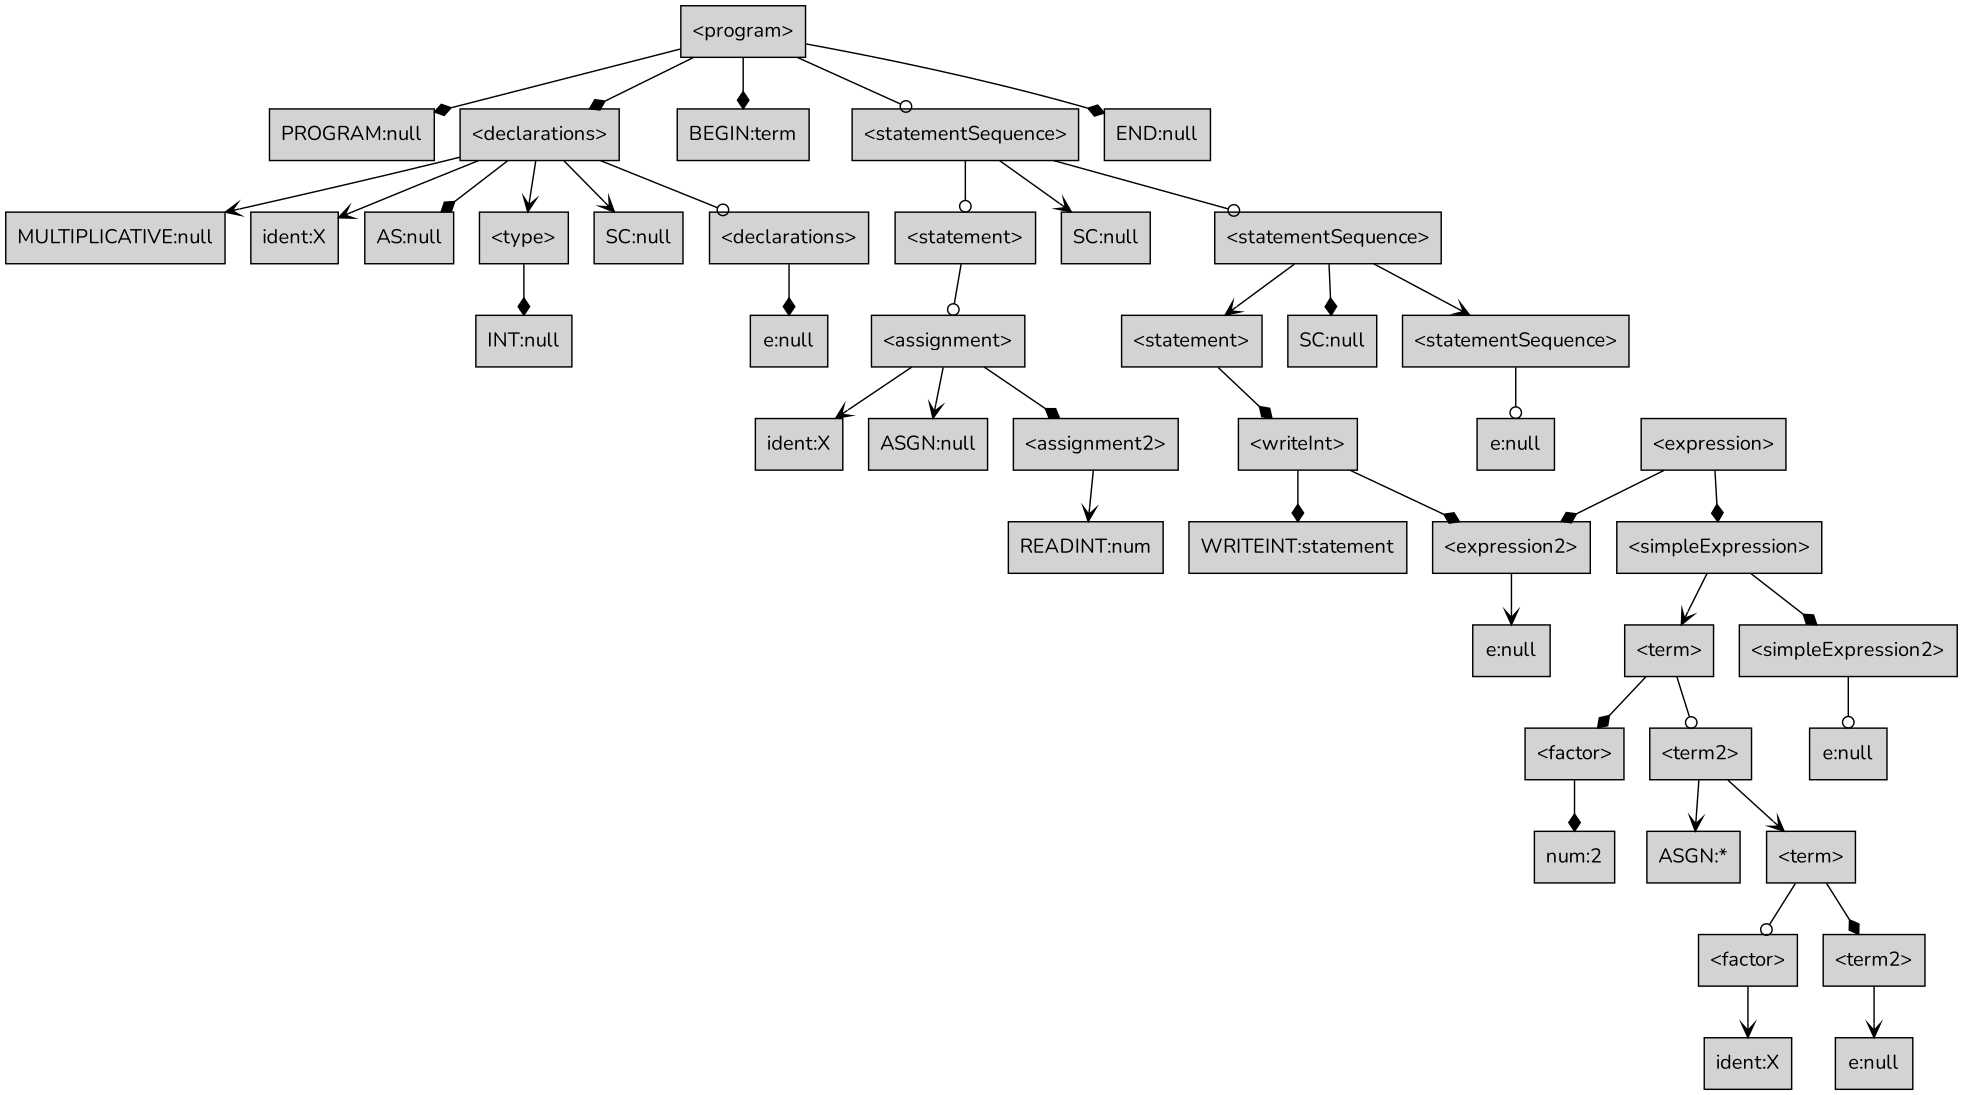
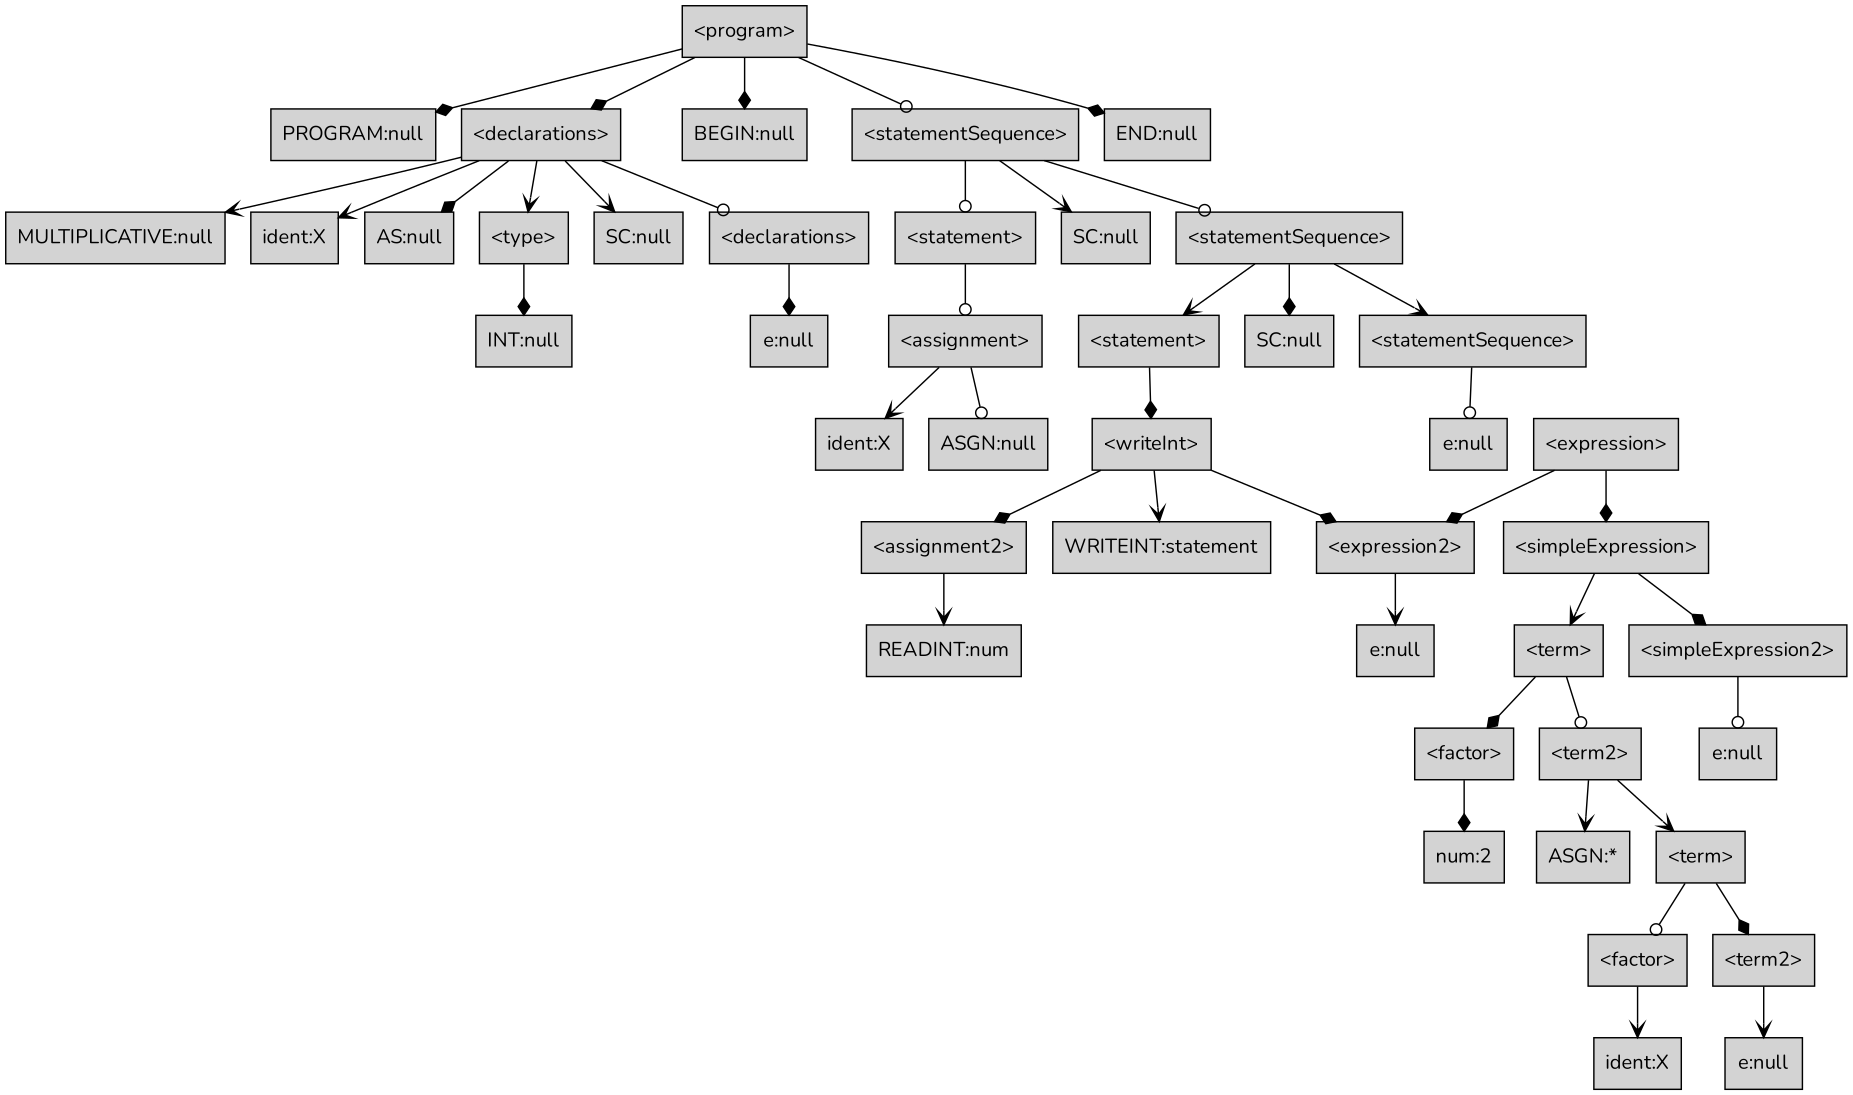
  digraph {
    fontname=Nunito
    ordering=out
    node [fillcolor="/x11/lightgrey" fontname=Nunito shape=box style=filled]
    edge [arrowhead=diamond fontname=Nunito]
    n1 [label="<program>"]
    n2 [label="PROGRAM:null"]
    n3 [label="<declarations>"]
-   n4 [label="BEGIN:term"]
+   n4 [label="BEGIN:null"]
    n5 [label="<statementSequence>"]
    n6 [label="END:null"]
    n7 [label="MULTIPLICATIVE:null"]
    n8 [label="ident:X"]
    n9 [label="AS:null"]
    n10 [label="<type>"]
    n11 [label="SC:null"]
    n12 [label="<declarations>"]
    n13 [label="<statement>"]
    n14 [label="SC:null"]
    n15 [label="<statementSequence>"]
    n16 [label="INT:null"]
    n17 [label="e:null"]
    n18 [label="<assignment>"]
    n19 [label="<statement>"]
    n20 [label="SC:null"]
    n21 [label="<statementSequence>"]
    n22 [label="ident:X"]
    n23 [label="ASGN:null"]
    n24 [label="<assignment2>"]
    n25 [label="READINT:num"]
    n26 [label="<writeInt>"]
    n27 [label="e:null"]
    n28 [label="WRITEINT:statement"]
    n29 [label="<expression2>"]
    n30 [label="<expression>"]
    n31 [label="<simpleExpression>"]
    n32 [label="<term>"]
    n33 [label="<simpleExpression2>"]
    n34 [label="e:null"]
    n35 [label="<factor>"]
    n36 [label="<term2>"]
    n37 [label="e:null"]
    n38 [label="num:2"]
    n39 [label="ASGN:*"]
    n40 [label="<term>"]
    n41 [label="<factor>"]
    n42 [label="<term2>"]
    n43 [label="ident:X"]
    n44 [label="e:null"]
    n1 -> n2
    n1 -> n3
    n1 -> n4
    n1 -> n5 [arrowhead=odot]
    n1 -> n6
    n3 -> n7 [arrowhead=vee]
    n3 -> n8 [arrowhead=vee]
    n3 -> n9
    n3 -> n10 [arrowhead=vee]
    n3 -> n11 [arrowhead=vee]
    n3 -> n12 [arrowhead=odot]
    n5 -> n13 [arrowhead=odot]
    n5 -> n14 [arrowhead=vee]
    n5 -> n15 [arrowhead=odot]
    n10 -> n16
    n12 -> n17
    n13 -> n18 [arrowhead=odot]
    n15 -> n19 [arrowhead=vee]
    n15 -> n20
    n15 -> n21 [arrowhead=vee]
    n18 -> n22 [arrowhead=vee]
-   n18 -> n23 [arrowhead=vee]
-   n18 -> n24
+   n18 -> n23 [arrowhead=odot]
+   n26 -> n24
    n19 -> n26
    n21 -> n27 [arrowhead=odot]
    n24 -> n25 [arrowhead=vee]
-   n26 -> n28
+   n26 -> n28 [arrowhead=vee]
    n26 -> n29
    n29 -> n34 [arrowhead=vee]
    n30 -> n29
    n30 -> n31
    n31 -> n32 [arrowhead=vee]
    n31 -> n33
    n32 -> n35
    n32 -> n36 [arrowhead=odot]
    n33 -> n37 [arrowhead=odot]
    n35 -> n38
    n36 -> n39 [arrowhead=vee]
    n36 -> n40 [arrowhead=vee]
    n40 -> n41 [arrowhead=odot]
    n40 -> n42
    n41 -> n43 [arrowhead=vee]
    n42 -> n44 [arrowhead=vee]
  }
